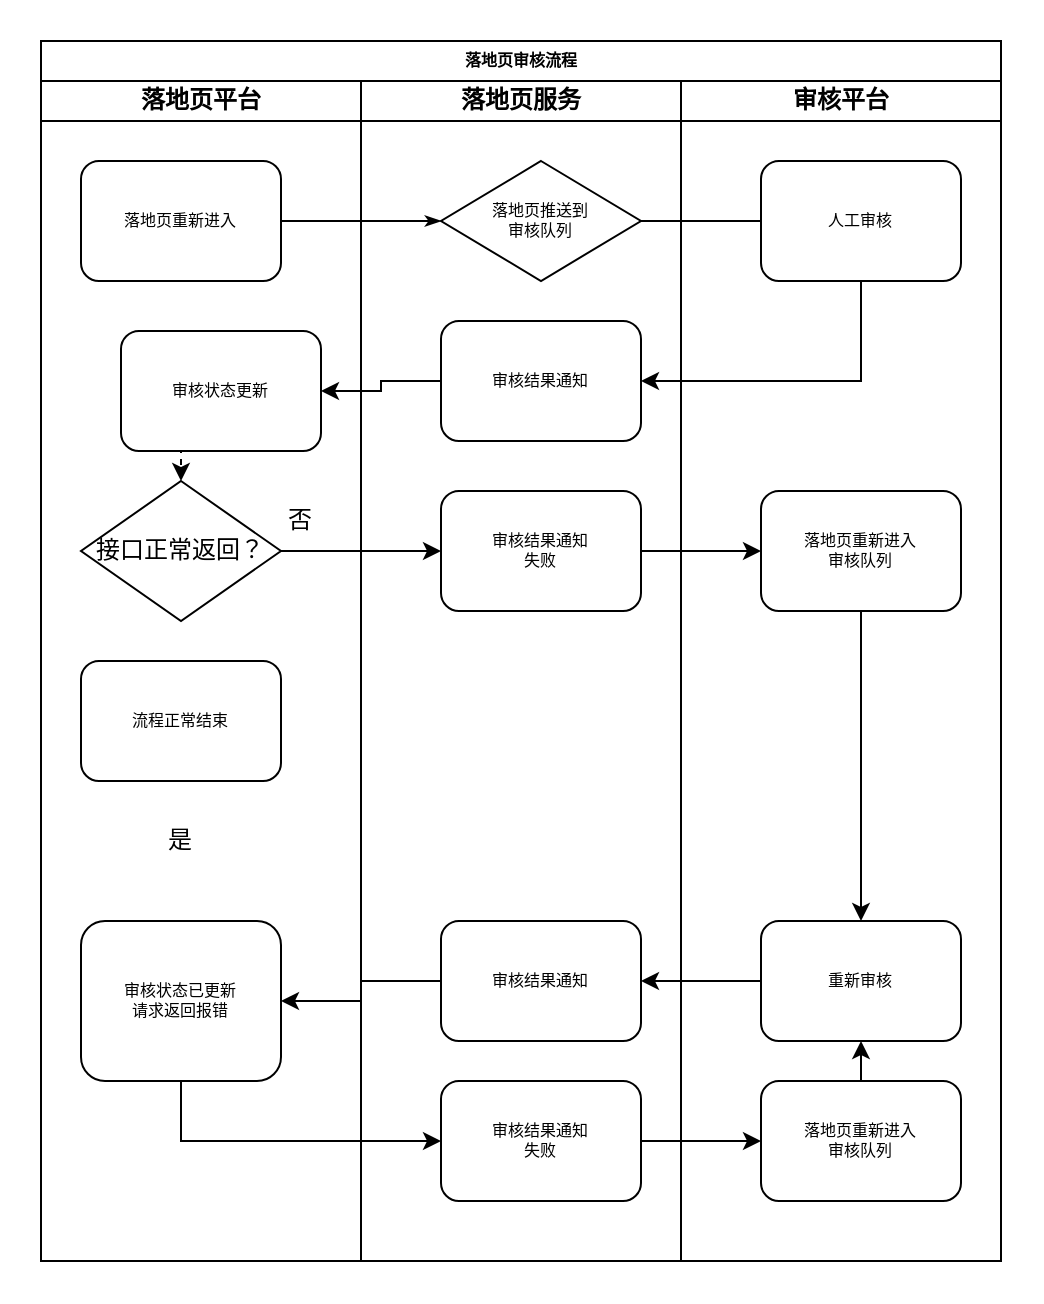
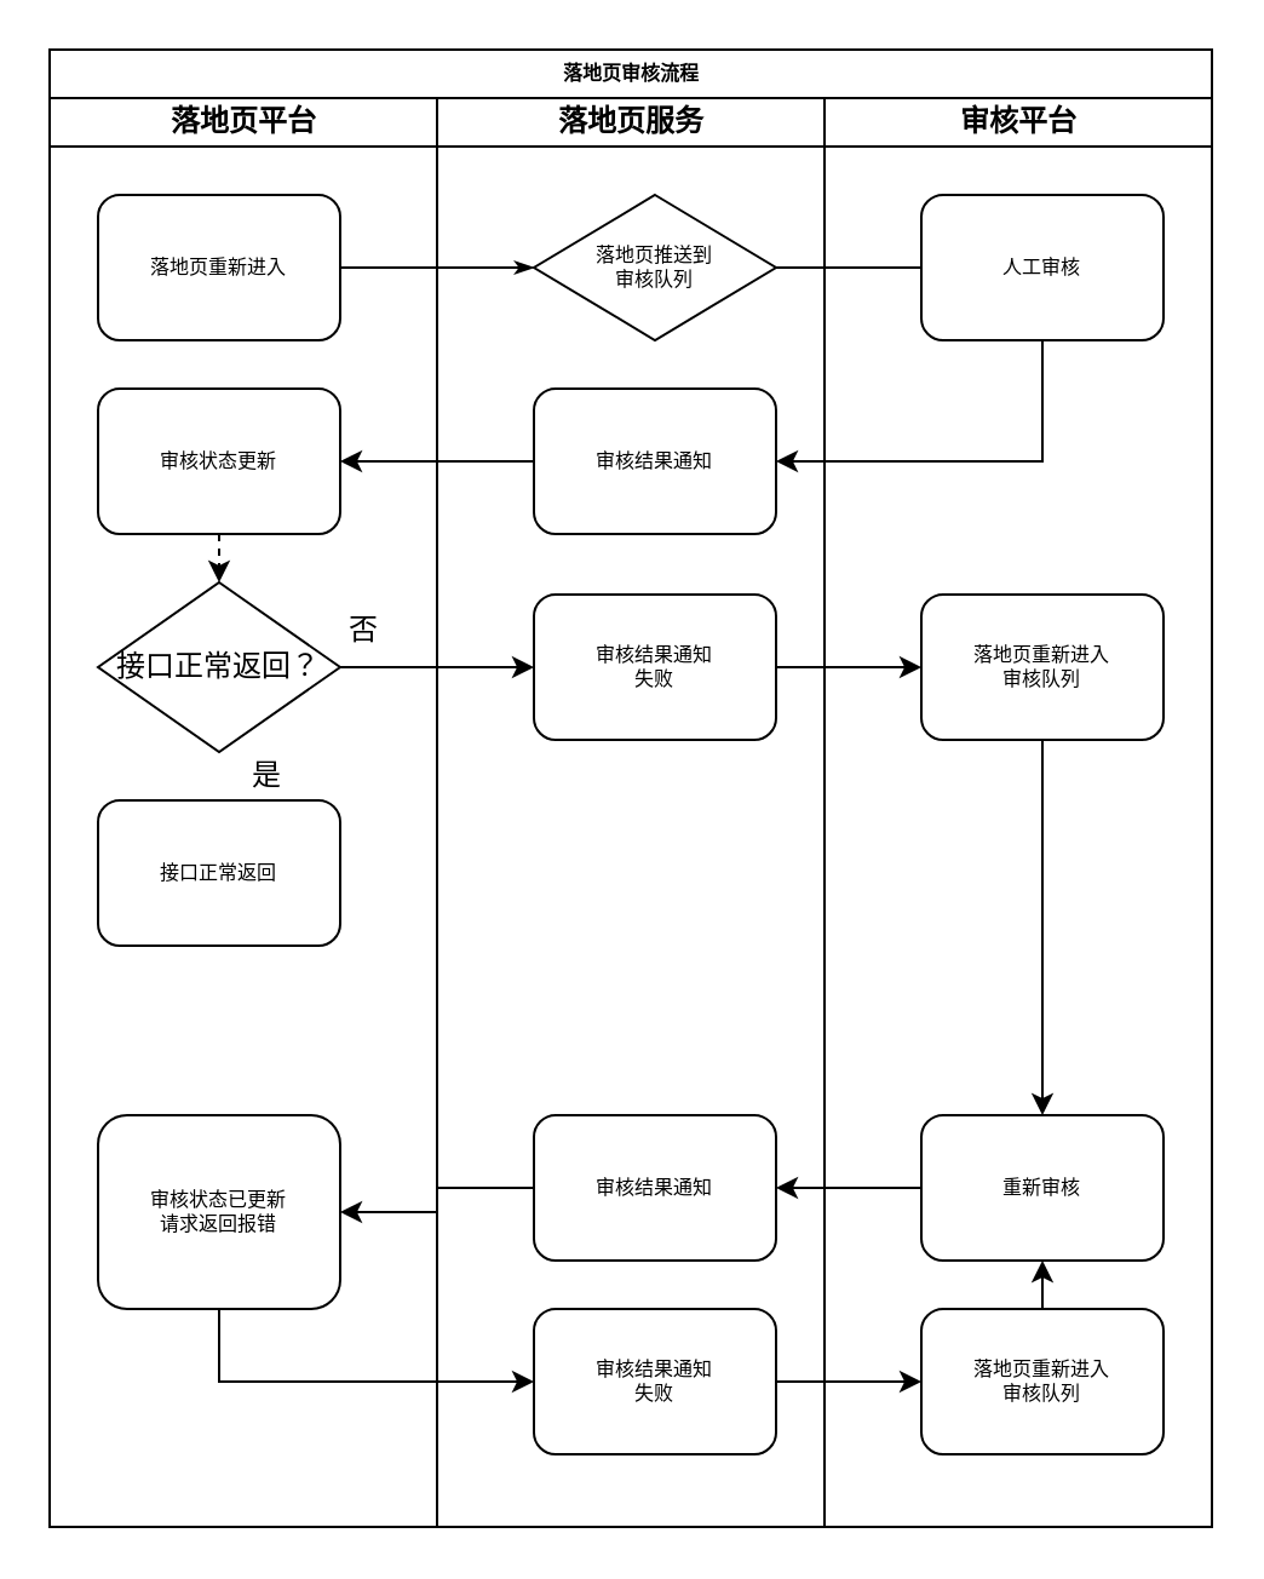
  <mxCell id="0" />
  <mxCell id="1" parent="0" />
  <mxCell id="2" value="落地页审核流程" style="swimlane;html=1;childLayout=stackLayout;startSize=20;rounded=0;shadow=0;labelBackgroundColor=none;strokeWidth=1;fontFamily=Verdana;fontSize=8;align=center;" parent="1" vertex="1"><mxGeometry x="20" y="20" width="480" height="610" as="geometry" /></mxCell>
  <mxCell id="3" style="edgeStyle=orthogonalEdgeStyle;rounded=1;html=1;labelBackgroundColor=none;startArrow=none;startFill=0;startSize=5;endArrow=classicThin;endFill=1;endSize=5;jettySize=auto;orthogonalLoop=1;strokeWidth=1;fontFamily=Verdana;fontSize=8" parent="2" source="8" target="14" edge="1"><mxGeometry relative="1" as="geometry" /></mxCell>
  <mxCell id="4" value="落地页平台" style="swimlane;html=1;startSize=20;" parent="2" vertex="1"><mxGeometry y="20" width="160" height="590" as="geometry" /></mxCell>
  <mxCell id="5" style="edgeStyle=orthogonalEdgeStyle;rounded=0;orthogonalLoop=1;jettySize=auto;html=1;exitX=0.5;exitY=1;exitDx=0;exitDy=0;entryX=0.5;entryY=0;entryDx=0;entryDy=0;entryPerimeter=0;dashed=1;" edge="1" parent="4" source="7" target="9"><mxGeometry relative="1" as="geometry" /></mxCell>
- <mxCell id="6" value="流程正常结束" style="rounded=1;whiteSpace=wrap;html=1;shadow=0;labelBackgroundColor=none;strokeWidth=1;fontFamily=Verdana;fontSize=8;align=center;" vertex="1" parent="4"><mxGeometry x="20" y="290" width="100" height="60" as="geometry" /></mxCell>
- <mxCell id="7" value="审核状态更新" style="rounded=1;whiteSpace=wrap;html=1;shadow=0;labelBackgroundColor=none;strokeWidth=1;fontFamily=Verdana;fontSize=8;align=center;" vertex="1" parent="4"><mxGeometry x="40" y="125" width="100" height="60" as="geometry" /></mxCell>
+ <mxCell id="6" value="接口正常返回" style="rounded=1;whiteSpace=wrap;html=1;shadow=0;labelBackgroundColor=none;strokeWidth=1;fontFamily=Verdana;fontSize=8;align=center;" vertex="1" parent="4"><mxGeometry x="20" y="290" width="100" height="60" as="geometry" /></mxCell>
+ <mxCell id="7" value="审核状态更新" style="rounded=1;whiteSpace=wrap;html=1;shadow=0;labelBackgroundColor=none;strokeWidth=1;fontFamily=Verdana;fontSize=8;align=center;" vertex="1" parent="4"><mxGeometry x="20" y="120" width="100" height="60" as="geometry" /></mxCell>
  <mxCell id="8" value="落地页重新进入" style="rounded=1;whiteSpace=wrap;html=1;shadow=0;labelBackgroundColor=none;strokeWidth=1;fontFamily=Verdana;fontSize=8;align=center;" parent="4" vertex="1"><mxGeometry x="20" y="40" width="100" height="60" as="geometry" /></mxCell>
  <mxCell id="9" value="接口正常返回？" style="strokeWidth=1;html=1;shape=mxgraph.flowchart.decision;whiteSpace=wrap;" vertex="1" parent="4"><mxGeometry x="20" y="200" width="100" height="70" as="geometry" /></mxCell>
- <mxCell id="10" value="是" style="text;html=1;strokeColor=none;fillColor=none;align=center;verticalAlign=middle;whiteSpace=wrap;rounded=0;" vertex="1" parent="4"><mxGeometry x="50" y="370" width="40" height="20" as="geometry" /></mxCell>
+ <mxCell id="10" value="是" style="text;html=1;strokeColor=none;fillColor=none;align=center;verticalAlign=middle;whiteSpace=wrap;rounded=0;" vertex="1" parent="4"><mxGeometry x="70" y="270" width="40" height="20" as="geometry" /></mxCell>
  <mxCell id="11" value="否" style="text;html=1;strokeColor=none;fillColor=none;align=center;verticalAlign=middle;whiteSpace=wrap;rounded=0;" vertex="1" parent="4"><mxGeometry x="110" y="210" width="40" height="20" as="geometry" /></mxCell>
  <mxCell id="12" value="审核状态已更新&lt;br&gt;请求返回报错" style="rounded=1;whiteSpace=wrap;html=1;shadow=0;labelBackgroundColor=none;strokeWidth=1;fontFamily=Verdana;fontSize=8;align=center;" vertex="1" parent="4"><mxGeometry x="20" y="420" width="100" height="80" as="geometry" /></mxCell>
  <mxCell id="13" value="落地页服务" style="swimlane;html=1;startSize=20;" parent="2" vertex="1"><mxGeometry x="160" y="20" width="160" height="590" as="geometry" /></mxCell>
  <mxCell id="14" value="落地页推送到&lt;br&gt;审核队列" style="rhombus;whiteSpace=wrap;html=1;shadow=0;labelBackgroundColor=none;strokeWidth=1;fontFamily=Verdana;fontSize=8;align=center;" parent="13" vertex="1"><mxGeometry x="40" y="40" width="100" height="60" as="geometry" /></mxCell>
  <mxCell id="15" value="审核结果通知" style="rounded=1;whiteSpace=wrap;html=1;shadow=0;labelBackgroundColor=none;strokeWidth=1;fontFamily=Verdana;fontSize=8;align=center;" vertex="1" parent="13"><mxGeometry x="40" y="120" width="100" height="60" as="geometry" /></mxCell>
  <mxCell id="16" value="审核结果通知&lt;br&gt;失败" style="rounded=1;whiteSpace=wrap;html=1;shadow=0;labelBackgroundColor=none;strokeWidth=1;fontFamily=Verdana;fontSize=8;align=center;" vertex="1" parent="13"><mxGeometry x="40" y="205" width="100" height="60" as="geometry" /></mxCell>
  <mxCell id="17" value="审核结果通知" style="rounded=1;whiteSpace=wrap;html=1;shadow=0;labelBackgroundColor=none;strokeWidth=1;fontFamily=Verdana;fontSize=8;align=center;" vertex="1" parent="13"><mxGeometry x="40" y="420" width="100" height="60" as="geometry" /></mxCell>
  <mxCell id="18" style="edgeStyle=orthogonalEdgeStyle;rounded=0;orthogonalLoop=1;jettySize=auto;html=1;exitX=1;exitY=0.5;exitDx=0;exitDy=0;exitPerimeter=0;entryX=0;entryY=0.5;entryDx=0;entryDy=0;" edge="1" parent="2" source="9" target="16"><mxGeometry relative="1" as="geometry" /></mxCell>
  <mxCell id="19" value="审核平台" style="swimlane;html=1;startSize=20;" parent="2" vertex="1"><mxGeometry x="320" y="20" width="160" height="590" as="geometry" /></mxCell>
  <mxCell id="20" style="edgeStyle=orthogonalEdgeStyle;rounded=0;orthogonalLoop=1;jettySize=auto;html=1;exitX=0.5;exitY=0;exitDx=0;exitDy=0;entryX=0.5;entryY=1;entryDx=0;entryDy=0;" edge="1" parent="19" source="27" target="21"><mxGeometry relative="1" as="geometry" /></mxCell>
  <mxCell id="21" value="重新审核" style="rounded=1;whiteSpace=wrap;html=1;shadow=0;labelBackgroundColor=none;strokeWidth=1;fontFamily=Verdana;fontSize=8;align=center;" vertex="1" parent="19"><mxGeometry x="40" y="420" width="100" height="60" as="geometry" /></mxCell>
  <mxCell id="22" value="落地页重新进入&lt;br&gt;审核队列" style="rounded=1;whiteSpace=wrap;html=1;shadow=0;labelBackgroundColor=none;strokeWidth=1;fontFamily=Verdana;fontSize=8;align=center;" vertex="1" parent="19"><mxGeometry x="40" y="205" width="100" height="60" as="geometry" /></mxCell>
  <mxCell id="23" value="人工审核" style="rounded=1;whiteSpace=wrap;html=1;shadow=0;labelBackgroundColor=none;strokeWidth=1;fontFamily=Verdana;fontSize=8;align=center;" parent="19" vertex="1"><mxGeometry x="40" y="40" width="100" height="60" as="geometry" /></mxCell>
  <mxCell id="24" style="edgeStyle=orthogonalEdgeStyle;rounded=0;orthogonalLoop=1;jettySize=auto;html=1;exitX=0.5;exitY=1;exitDx=0;exitDy=0;entryX=0.5;entryY=0;entryDx=0;entryDy=0;" edge="1" parent="19" source="22" target="21"><mxGeometry relative="1" as="geometry"><mxPoint x="90" y="380" as="targetPoint" /></mxGeometry></mxCell>
  <mxCell id="25" style="edgeStyle=orthogonalEdgeStyle;rounded=0;orthogonalLoop=1;jettySize=auto;html=1;exitX=1;exitY=0.5;exitDx=0;exitDy=0;entryX=0;entryY=0.5;entryDx=0;entryDy=0;" edge="1" parent="19" source="26" target="27"><mxGeometry relative="1" as="geometry" /></mxCell>
  <mxCell id="26" value="审核结果通知&lt;br&gt;失败" style="rounded=1;whiteSpace=wrap;html=1;shadow=0;labelBackgroundColor=none;strokeWidth=1;fontFamily=Verdana;fontSize=8;align=center;" vertex="1" parent="19"><mxGeometry x="-120" y="500" width="100" height="60" as="geometry" /></mxCell>
  <mxCell id="27" value="落地页重新进入&lt;br&gt;审核队列" style="rounded=1;whiteSpace=wrap;html=1;shadow=0;labelBackgroundColor=none;strokeWidth=1;fontFamily=Verdana;fontSize=8;align=center;" vertex="1" parent="19"><mxGeometry x="40" y="500" width="100" height="60" as="geometry" /></mxCell>
  <mxCell id="28" style="edgeStyle=orthogonalEdgeStyle;rounded=0;orthogonalLoop=1;jettySize=auto;html=1;exitX=1;exitY=0.5;exitDx=0;exitDy=0;entryX=0;entryY=0.5;entryDx=0;entryDy=0;endArrow=none;" edge="1" parent="2" source="14" target="23"><mxGeometry relative="1" as="geometry" /></mxCell>
  <mxCell id="29" style="edgeStyle=orthogonalEdgeStyle;rounded=0;orthogonalLoop=1;jettySize=auto;html=1;exitX=0.5;exitY=1;exitDx=0;exitDy=0;entryX=1;entryY=0.5;entryDx=0;entryDy=0;" edge="1" parent="2" source="23" target="15"><mxGeometry relative="1" as="geometry" /></mxCell>
  <mxCell id="30" style="edgeStyle=orthogonalEdgeStyle;rounded=0;orthogonalLoop=1;jettySize=auto;html=1;exitX=0;exitY=0.5;exitDx=0;exitDy=0;entryX=1;entryY=0.5;entryDx=0;entryDy=0;" edge="1" parent="2" source="15" target="7"><mxGeometry relative="1" as="geometry" /></mxCell>
  <mxCell id="31" style="edgeStyle=orthogonalEdgeStyle;rounded=0;orthogonalLoop=1;jettySize=auto;html=1;exitX=1;exitY=0.5;exitDx=0;exitDy=0;entryX=0;entryY=0.5;entryDx=0;entryDy=0;" edge="1" parent="2" source="16" target="22"><mxGeometry relative="1" as="geometry" /></mxCell>
  <mxCell id="32" style="edgeStyle=orthogonalEdgeStyle;rounded=0;orthogonalLoop=1;jettySize=auto;html=1;exitX=0;exitY=0.5;exitDx=0;exitDy=0;" edge="1" parent="2" source="21" target="17"><mxGeometry relative="1" as="geometry" /></mxCell>
  <mxCell id="33" style="edgeStyle=orthogonalEdgeStyle;rounded=0;orthogonalLoop=1;jettySize=auto;html=1;exitX=0;exitY=0.5;exitDx=0;exitDy=0;entryX=1;entryY=0.5;entryDx=0;entryDy=0;" edge="1" parent="2" source="17" target="12"><mxGeometry relative="1" as="geometry" /></mxCell>
  <mxCell id="34" style="edgeStyle=orthogonalEdgeStyle;rounded=0;orthogonalLoop=1;jettySize=auto;html=1;exitX=0.5;exitY=1;exitDx=0;exitDy=0;entryX=0;entryY=0.5;entryDx=0;entryDy=0;" edge="1" parent="2" source="12" target="26"><mxGeometry relative="1" as="geometry" /></mxCell>
